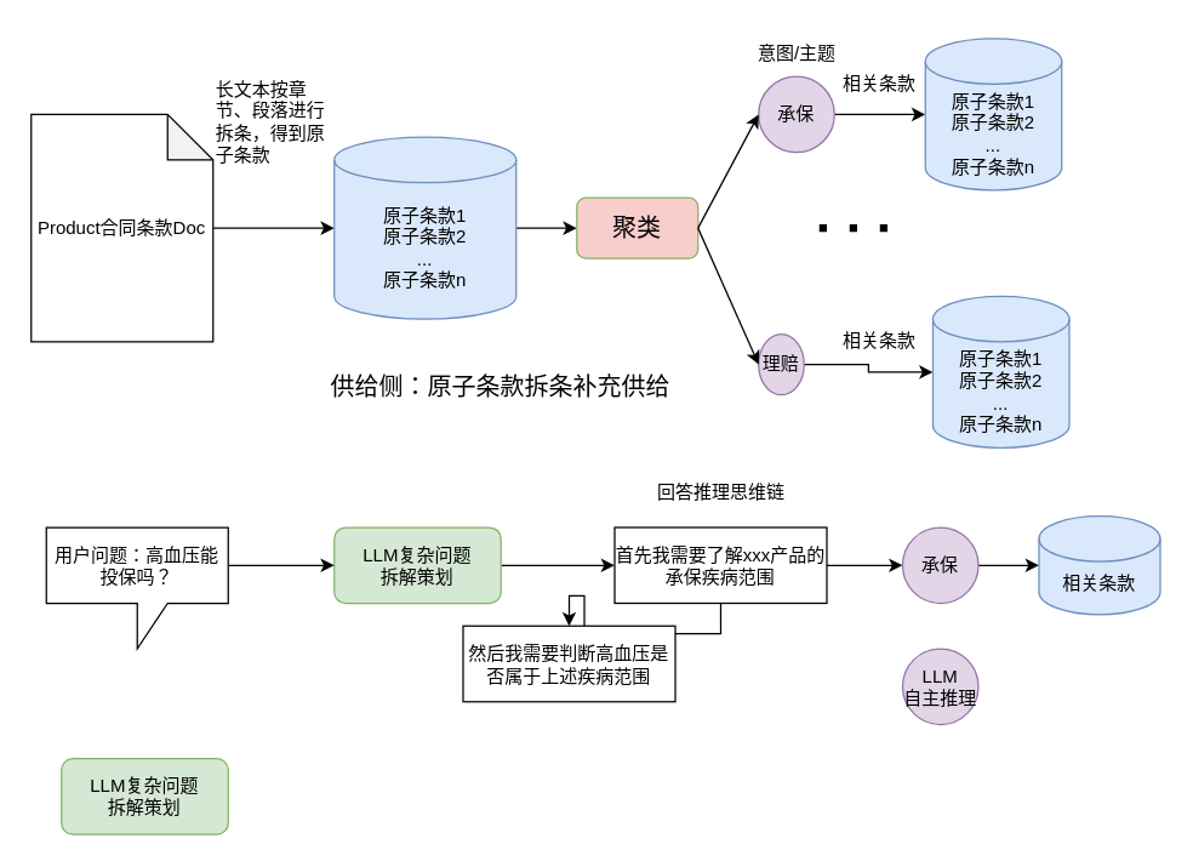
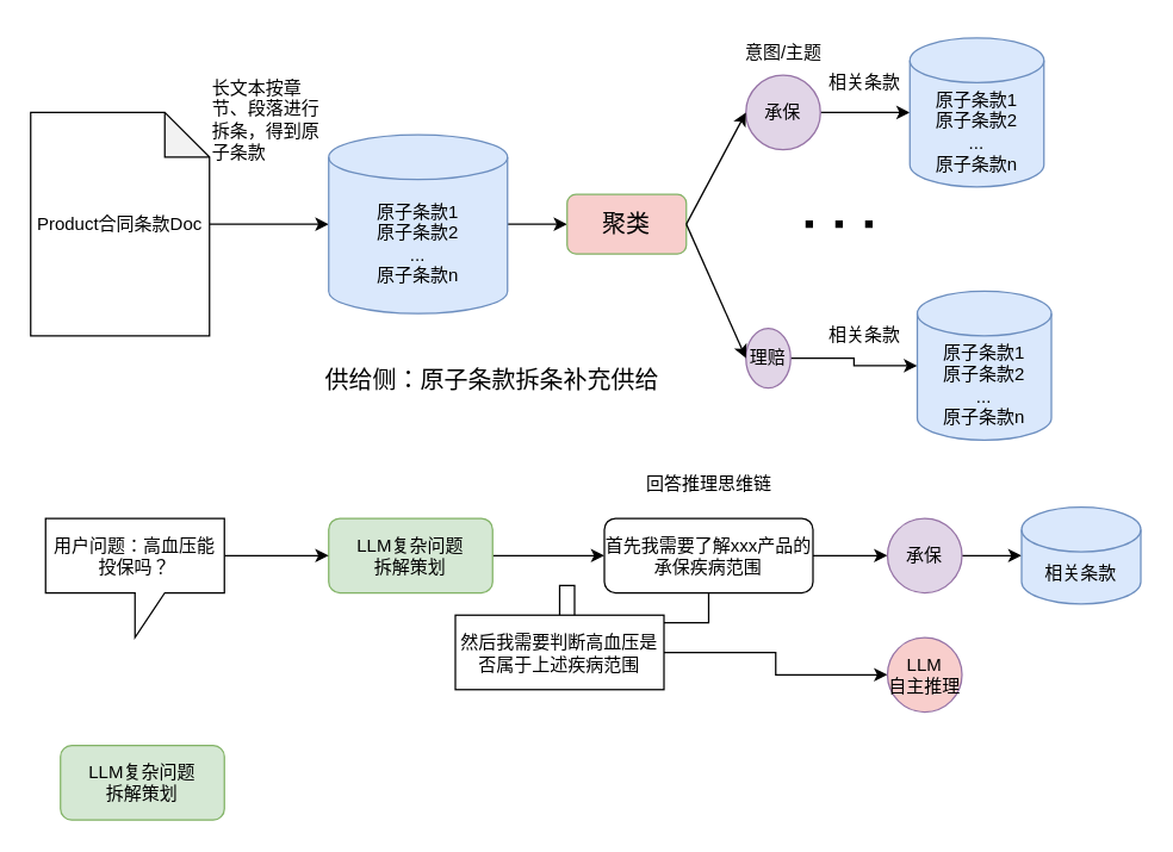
  <mxCell id="0" />
  <mxCell id="1" parent="0" />
  <mxCell id="2" value="" style="edgeStyle=orthogonalEdgeStyle;rounded=0;orthogonalLoop=1;jettySize=auto;html=1;" edge="1" parent="1" source="3" target="5"><mxGeometry relative="1" as="geometry" /></mxCell>
  <mxCell id="3" value="Product合同条款Doc" style="shape=note;whiteSpace=wrap;html=1;backgroundOutline=1;darkOpacity=0.05;" vertex="1" parent="1"><mxGeometry x="20" y="75" width="120" height="150" as="geometry" /></mxCell>
  <mxCell id="4" value="" style="edgeStyle=orthogonalEdgeStyle;rounded=0;orthogonalLoop=1;jettySize=auto;html=1;" edge="1" parent="1" source="5" target="6"><mxGeometry relative="1" as="geometry" /></mxCell>
  <mxCell id="5" value="原子条款1&lt;br&gt;原子条款2&lt;br&gt;...&lt;br&gt;原子条款n" style="shape=cylinder3;whiteSpace=wrap;html=1;boundedLbl=1;backgroundOutline=1;size=15;fillColor=#dae8fc;strokeColor=#6c8ebf;" vertex="1" parent="1"><mxGeometry x="220" y="90" width="120" height="120" as="geometry" /></mxCell>
  <mxCell id="6" value="&lt;font style=&quot;font-size: 16px;&quot;&gt;聚类&lt;/font&gt;" style="rounded=1;whiteSpace=wrap;html=1;fillColor=#f8cecc;strokeColor=#82b366;" vertex="1" parent="1"><mxGeometry x="380" y="130" width="80" height="40" as="geometry" /></mxCell>
  <mxCell id="7" value="" style="edgeStyle=orthogonalEdgeStyle;rounded=0;orthogonalLoop=1;jettySize=auto;html=1;" edge="1" parent="1" source="8" target="9"><mxGeometry relative="1" as="geometry" /></mxCell>
  <mxCell id="8" value="承保" style="ellipse;whiteSpace=wrap;html=1;aspect=fixed;fillColor=#e1d5e7;strokeColor=#9673a6;" vertex="1" parent="1"><mxGeometry x="500" y="50" width="50" height="50" as="geometry" /></mxCell>
  <mxCell id="9" value="原子条款1&lt;br&gt;原子条款2&lt;br&gt;...&lt;br&gt;原子条款n" style="shape=cylinder3;whiteSpace=wrap;html=1;boundedLbl=1;backgroundOutline=1;size=15;fillColor=#dae8fc;strokeColor=#6c8ebf;" vertex="1" parent="1"><mxGeometry x="610" y="25" width="90" height="100" as="geometry" /></mxCell>
  <mxCell id="10" value="" style="edgeStyle=orthogonalEdgeStyle;rounded=0;orthogonalLoop=1;jettySize=auto;html=1;" edge="1" parent="1" source="11" target="12"><mxGeometry relative="1" as="geometry" /></mxCell>
  <mxCell id="11" value="理赔" style="ellipse;whiteSpace=wrap;html=1;aspect=fixed;fillColor=#e1d5e7;strokeColor=#9673a6;" vertex="1" parent="1"><mxGeometry x="500" y="220" width="30" height="40" as="geometry" /></mxCell>
  <mxCell id="12" value="原子条款1&lt;br&gt;原子条款2&lt;br&gt;...&lt;br&gt;原子条款n" style="shape=cylinder3;whiteSpace=wrap;html=1;boundedLbl=1;backgroundOutline=1;size=15;fillColor=#dae8fc;strokeColor=#6c8ebf;" vertex="1" parent="1"><mxGeometry x="615" y="195" width="90" height="100" as="geometry" /></mxCell>
  <mxCell id="13" value="长文本按章节、段落进行拆条，得到原子条款" style="text;html=1;align=left;verticalAlign=middle;whiteSpace=wrap;rounded=0;" vertex="1" parent="1"><mxGeometry x="140" y="50" width="80" height="60" as="geometry" /></mxCell>
  <mxCell id="14" value="" style="endArrow=none;dashed=1;html=1;dashPattern=1 3;strokeWidth=5;rounded=0;" edge="1" parent="1"><mxGeometry width="50" height="50" relative="1" as="geometry"><mxPoint x="540" y="150" as="sourcePoint" /><mxPoint x="600" y="150" as="targetPoint" /></mxGeometry></mxCell>
  <mxCell id="15" value="意图/主题" style="text;html=1;align=center;verticalAlign=middle;whiteSpace=wrap;rounded=0;" vertex="1" parent="1"><mxGeometry x="482.5" y="20" width="85" height="30" as="geometry" /></mxCell>
  <mxCell id="16" value="相关条款" style="text;html=1;align=center;verticalAlign=middle;whiteSpace=wrap;rounded=0;" vertex="1" parent="1"><mxGeometry x="550" y="40" width="60" height="30" as="geometry" /></mxCell>
  <mxCell id="17" value="相关条款" style="text;html=1;align=center;verticalAlign=middle;whiteSpace=wrap;rounded=0;" vertex="1" parent="1"><mxGeometry x="550" y="210" width="60" height="30" as="geometry" /></mxCell>
  <mxCell id="18" value="" style="endArrow=classic;html=1;rounded=0;exitX=1;exitY=0.5;exitDx=0;exitDy=0;entryX=0;entryY=0.5;entryDx=0;entryDy=0;" edge="1" parent="1" source="6" target="8"><mxGeometry width="50" height="50" relative="1" as="geometry"><mxPoint x="490" y="100" as="sourcePoint" /><mxPoint x="540" y="50" as="targetPoint" /></mxGeometry></mxCell>
  <mxCell id="19" value="" style="endArrow=classic;html=1;rounded=0;exitX=1;exitY=0.5;exitDx=0;exitDy=0;entryX=0;entryY=0.5;entryDx=0;entryDy=0;" edge="1" parent="1" source="6" target="11"><mxGeometry width="50" height="50" relative="1" as="geometry"><mxPoint x="490" y="100" as="sourcePoint" /><mxPoint x="540" y="50" as="targetPoint" /></mxGeometry></mxCell>
  <mxCell id="20" value="&lt;font style=&quot;font-size: 16px;&quot;&gt;供给侧：原子条款拆条补充供给&lt;/font&gt;" style="text;html=1;align=center;verticalAlign=middle;whiteSpace=wrap;rounded=0;" vertex="1" parent="1"><mxGeometry x="195" y="225" width="270" height="60" as="geometry" /></mxCell>
  <mxCell id="21" value="" style="edgeStyle=orthogonalEdgeStyle;rounded=0;orthogonalLoop=1;jettySize=auto;html=1;" edge="1" parent="1" source="22" target="27"><mxGeometry relative="1" as="geometry" /></mxCell>
  <mxCell id="22" value="LLM复杂问题&lt;br&gt;拆解策划" style="rounded=1;whiteSpace=wrap;html=1;fillColor=#d5e8d4;strokeColor=#82b366;" vertex="1" parent="1"><mxGeometry x="220" y="347.5" width="110" height="50" as="geometry" /></mxCell>
  <mxCell id="23" style="edgeStyle=orthogonalEdgeStyle;rounded=0;orthogonalLoop=1;jettySize=auto;html=1;exitX=0;exitY=0;exitDx=120.0;exitDy=25;exitPerimeter=0;entryX=0;entryY=0.5;entryDx=0;entryDy=0;" edge="1" parent="1" source="24" target="22"><mxGeometry relative="1" as="geometry" /></mxCell>
  <mxCell id="24" value="用户问题：高血压能投保吗？" style="shape=callout;whiteSpace=wrap;html=1;perimeter=calloutPerimeter;" vertex="1" parent="1"><mxGeometry x="30" y="347.5" width="120" height="80" as="geometry" /></mxCell>
  <mxCell id="25" value="" style="edgeStyle=orthogonalEdgeStyle;rounded=0;orthogonalLoop=1;jettySize=auto;html=1;" edge="1" parent="1" source="27" target="31"><mxGeometry relative="1" as="geometry" /></mxCell>
- <mxCell id="26" value="" style="edgeStyle=orthogonalEdgeStyle;rounded=0;orthogonalLoop=1;jettySize=auto;html=1;" edge="1" parent="1" source="27" target="29"><mxGeometry relative="1" as="geometry" /></mxCell>
- <mxCell id="27" value="首先我需要了解xxx产品的承保疾病范围" style="rounded=0;whiteSpace=wrap;html=1;" vertex="1" parent="1"><mxGeometry x="405" y="347.5" width="140" height="50" as="geometry" /></mxCell>
+ <mxCell id="26" value="" style="edgeStyle=orthogonalEdgeStyle;rounded=0;orthogonalLoop=1;jettySize=auto;html=1;endArrow=none;" edge="1" parent="1" source="27" target="29"><mxGeometry relative="1" as="geometry" /></mxCell>
+ <mxCell id="27" value="首先我需要了解xxx产品的承保疾病范围" style="whiteSpace=wrap;html=1;rounded=1;" vertex="1" parent="1"><mxGeometry x="405" y="347.5" width="140" height="50" as="geometry" /></mxCell>
+ <mxCell id="28" value="" style="edgeStyle=orthogonalEdgeStyle;rounded=0;orthogonalLoop=1;jettySize=auto;html=1;" edge="1" parent="1" source="29" target="32"><mxGeometry relative="1" as="geometry" /></mxCell>
  <mxCell id="29" value="然后我需要判断高血压是否属于上述疾病范围" style="rounded=0;whiteSpace=wrap;html=1;" vertex="1" parent="1"><mxGeometry x="305" y="412.5" width="140" height="50" as="geometry" /></mxCell>
  <mxCell id="30" value="" style="edgeStyle=orthogonalEdgeStyle;rounded=0;orthogonalLoop=1;jettySize=auto;html=1;" edge="1" parent="1" source="31" target="33"><mxGeometry relative="1" as="geometry" /></mxCell>
  <mxCell id="31" value="承保" style="ellipse;whiteSpace=wrap;html=1;aspect=fixed;fillColor=#e1d5e7;strokeColor=#9673a6;" vertex="1" parent="1"><mxGeometry x="595" y="347.5" width="50" height="50" as="geometry" /></mxCell>
- <mxCell id="32" value="LLM&lt;br&gt;自主推理" style="ellipse;whiteSpace=wrap;html=1;aspect=fixed;fillColor=#e1d5e7;strokeColor=#9673a6;" vertex="1" parent="1"><mxGeometry x="595" y="427.5" width="50" height="50" as="geometry" /></mxCell>
+ <mxCell id="32" value="LLM&lt;br&gt;自主推理" style="ellipse;whiteSpace=wrap;html=1;aspect=fixed;fillColor=#f8cecc;strokeColor=#9673a6;" vertex="1" parent="1"><mxGeometry x="595" y="427.5" width="50" height="50" as="geometry" /></mxCell>
  <mxCell id="33" value="相关条款" style="shape=cylinder3;whiteSpace=wrap;html=1;boundedLbl=1;backgroundOutline=1;size=15;fillColor=#dae8fc;strokeColor=#6c8ebf;" vertex="1" parent="1"><mxGeometry x="685" y="340" width="80" height="65" as="geometry" /></mxCell>
  <mxCell id="34" value="回答推理思维链" style="text;html=1;align=center;verticalAlign=middle;whiteSpace=wrap;rounded=0;" vertex="1" parent="1"><mxGeometry x="412.5" y="310" width="125" height="30" as="geometry" /></mxCell>
  <mxCell id="35" value="LLM复杂问题&lt;br&gt;拆解策划" style="rounded=1;whiteSpace=wrap;html=1;fillColor=#d5e8d4;strokeColor=#82b366;" vertex="1" parent="1"><mxGeometry x="40" y="500" width="110" height="50" as="geometry" /></mxCell>
